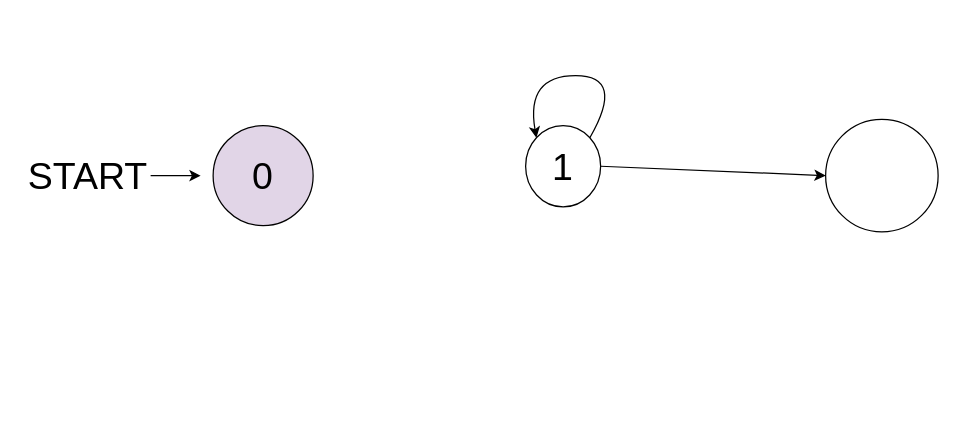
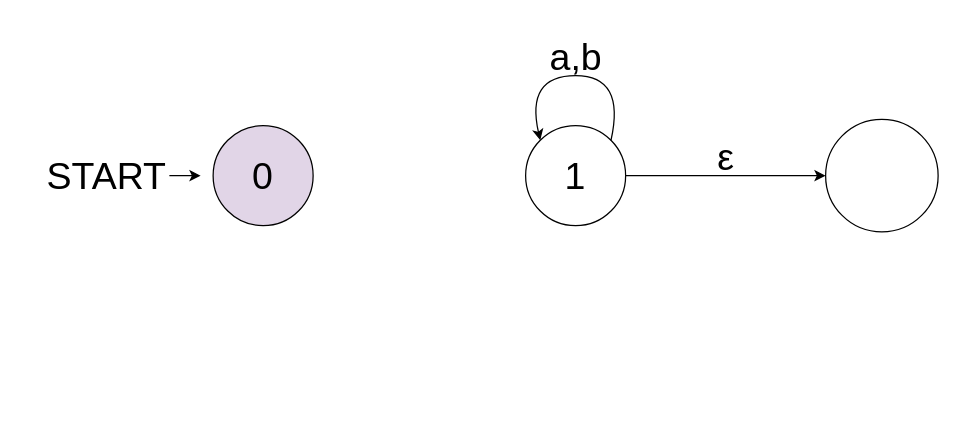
  <mxCell id="0" />
  <mxCell id="1" parent="0" />
  <mxCell id="2" value="" style="ellipse;whiteSpace=wrap;html=1;fontSize=30;" vertex="1" parent="1"><mxGeometry x="660" y="95" width="90" height="90" as="geometry" /></mxCell>
  <mxCell id="3" value="0" style="ellipse;whiteSpace=wrap;html=1;fontSize=30;fillColor=#e1d5e7;" vertex="1" parent="1"><mxGeometry x="170" y="100" width="80" height="80" as="geometry" /></mxCell>
- <mxCell id="4" value="START" style="text;html=1;strokeColor=none;fillColor=none;align=center;verticalAlign=middle;whiteSpace=wrap;rounded=0;fontSize=30;" vertex="1" parent="1"><mxGeometry y="125" width="100" height="30" as="geometry" x="20" /></mxCell>
+ <mxCell id="4" value="START" style="text;html=1;strokeColor=none;fillColor=none;align=center;verticalAlign=middle;whiteSpace=wrap;rounded=0;fontSize=30;" vertex="1" parent="1"><mxGeometry x="35" y="125" width="100" height="30" as="geometry" /></mxCell>
  <mxCell id="5" value="" style="endArrow=classic;html=1;rounded=0;fontSize=30;exitX=1;exitY=0.5;exitDx=0;exitDy=0;" edge="1" parent="1" source="4"><mxGeometry width="50" height="50" relative="1" as="geometry"><mxPoint x="110" y="280" as="sourcePoint" /><mxPoint x="160" y="140" as="targetPoint" /></mxGeometry></mxCell>
- <mxCell id="6" value="1" style="ellipse;whiteSpace=wrap;html=1;fontSize=30;" vertex="1" parent="1"><mxGeometry x="420" y="100" width="60" height="65" as="geometry" /></mxCell>
+ <mxCell id="6" value="1" style="ellipse;whiteSpace=wrap;html=1;fontSize=30;" vertex="1" parent="1"><mxGeometry x="420" y="100" width="80" height="80" as="geometry" /></mxCell>
  <mxCell id="7" value="" style="curved=1;endArrow=classic;html=1;rounded=0;fontSize=30;entryX=0;entryY=0;entryDx=0;entryDy=0;exitX=1;exitY=0;exitDx=0;exitDy=0;" edge="1" parent="1" source="6" target="6"><mxGeometry width="50" height="50" relative="1" as="geometry"><mxPoint x="270" y="290" as="sourcePoint" /><mxPoint x="320" y="240" as="targetPoint" /><Array as="points"><mxPoint x="500" y="60" /><mxPoint x="420" y="60" /></Array></mxGeometry></mxCell>
+ <mxCell id="8" value="a,b" style="text;html=1;align=center;verticalAlign=middle;resizable=0;points=[];autosize=1;strokeColor=none;fillColor=none;fontSize=30;" vertex="1" parent="1"><mxGeometry x="430" y="20" width="60" height="50" as="geometry" /></mxCell>
  <mxCell id="9" value="" style="endArrow=classic;html=1;rounded=0;fontSize=30;exitX=1;exitY=0.5;exitDx=0;exitDy=0;entryX=0;entryY=0.5;entryDx=0;entryDy=0;" edge="1" parent="1" source="6" target="2"><mxGeometry width="50" height="50" relative="1" as="geometry"><mxPoint x="300" y="290" as="sourcePoint" /><mxPoint x="620" y="210" as="targetPoint" /></mxGeometry></mxCell>
  <mxCell id="10" value="" style="edgeStyle=orthogonalEdgeStyle;rounded=0;orthogonalLoop=1;jettySize=auto;html=1;fontSize=30;" edge="1" parent="1"><mxGeometry relative="1" as="geometry"><mxPoint x="250" y="330" as="sourcePoint" /></mxGeometry></mxCell>
+ <mxCell id="11" value="ε" style="text;html=1;align=center;verticalAlign=middle;resizable=0;points=[];autosize=1;strokeColor=none;fillColor=none;fontSize=30;" vertex="1" parent="1"><mxGeometry x="560" y="100" width="40" height="50" as="geometry" /></mxCell>
